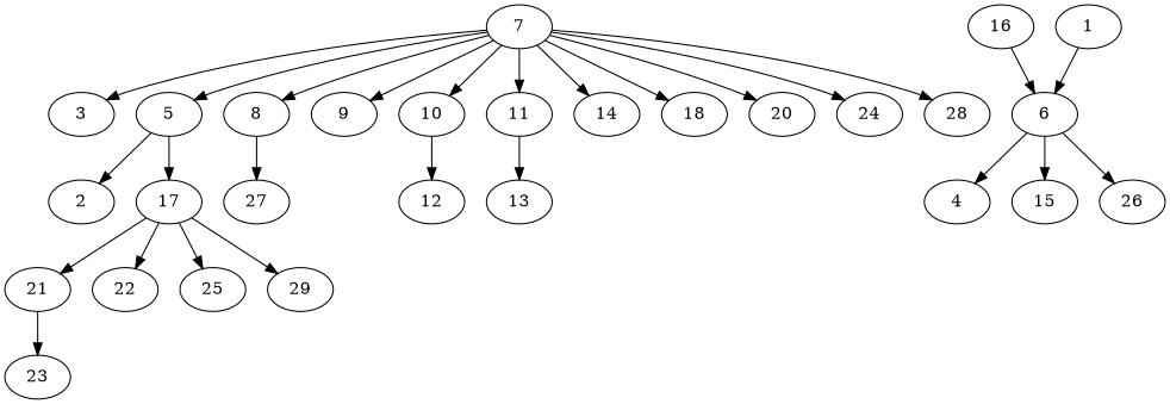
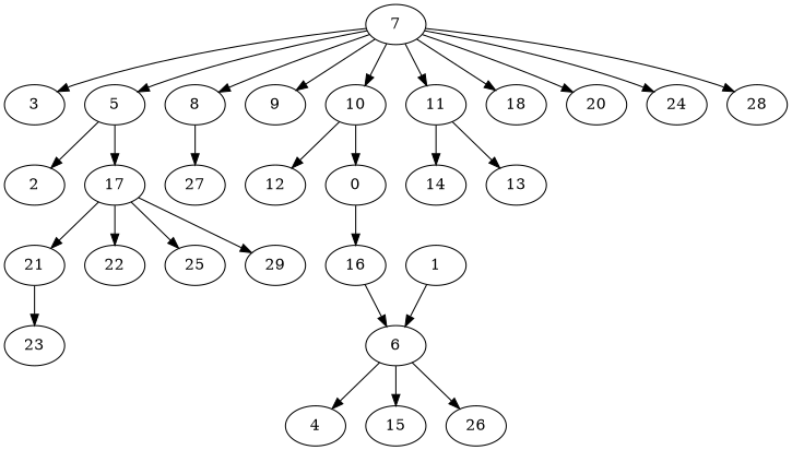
  digraph {
    7
    3
    5
    8
    9
    10
    11
    14
    18
    20
    24
    28
    2
    17
    27
    12
+   0
    13
    21
    22
    25
    29
    16
    23
    6
    4
    15
    26
    1
    7 -> 3
    7 -> 5
    7 -> 8
    7 -> 9
    7 -> 10
    7 -> 11
-   7 -> 14
+   11 -> 14
    7 -> 18
    7 -> 20
    7 -> 24
    7 -> 28
    5 -> 2
    5 -> 17
    8 -> 27
    10 -> 12
+   10 -> 0
    11 -> 13
    17 -> 21
    17 -> 22
    17 -> 25
    17 -> 29
+   0 -> 16
    21 -> 23
    16 -> 6
    6 -> 4
    6 -> 15
    6 -> 26
    1 -> 6
  }
